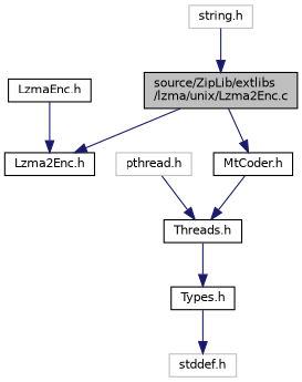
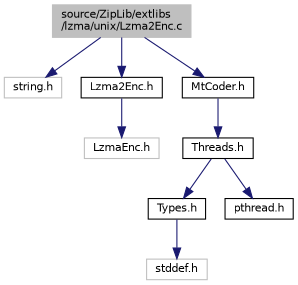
  digraph {
    node [color=black fillcolor=white fontname=Helvetica fontsize=10 shape=record style=filled]
    edge [color=midnightblue fontname=Helvetica fontsize=10 labelfontname=Helvetica labelfontsize=10 style=solid]
-   n1 [fillcolor=grey75 fontcolor=black height=0.2 label="source/ZipLib/extlibs\l/lzma/unix/Lzma2Enc.c" width=0.4]
+   n1 [color=grey75 fillcolor=grey75 fontcolor=black height=0.2 label="source/ZipLib/extlibs\l/lzma/unix/Lzma2Enc.c" width=0.4]
    n2 [color=grey75 height=0.2 label="string.h" width=0.4]
    n3 [height=0.2 label="Lzma2Enc.h" width=0.4]
    n4 [height=0.2 label="MtCoder.h" width=0.4]
-   n5 [height=0.2 label="LzmaEnc.h" width=0.4]
+   n5 [color=grey75 height=0.2 label="LzmaEnc.h" width=0.4]
    n6 [height=0.2 label="Threads.h" width=0.4]
    n7 [height=0.2 label="Types.h" width=0.4]
    n8 [color=grey75 height=0.2 label="stddef.h" width=0.4]
-   n9 [color=grey75 height=0.2 label="pthread.h" width=0.4]
-   n2 -> n1
+   n9 [height=0.2 label="pthread.h" width=0.4]
+   n1 -> n2
    n1 -> n3
    n1 -> n4
-   n5 -> n3
+   n3 -> n5
    n4 -> n6
    n6 -> n7
-   n9 -> n6
+   n6 -> n9
    n7 -> n8
  }
